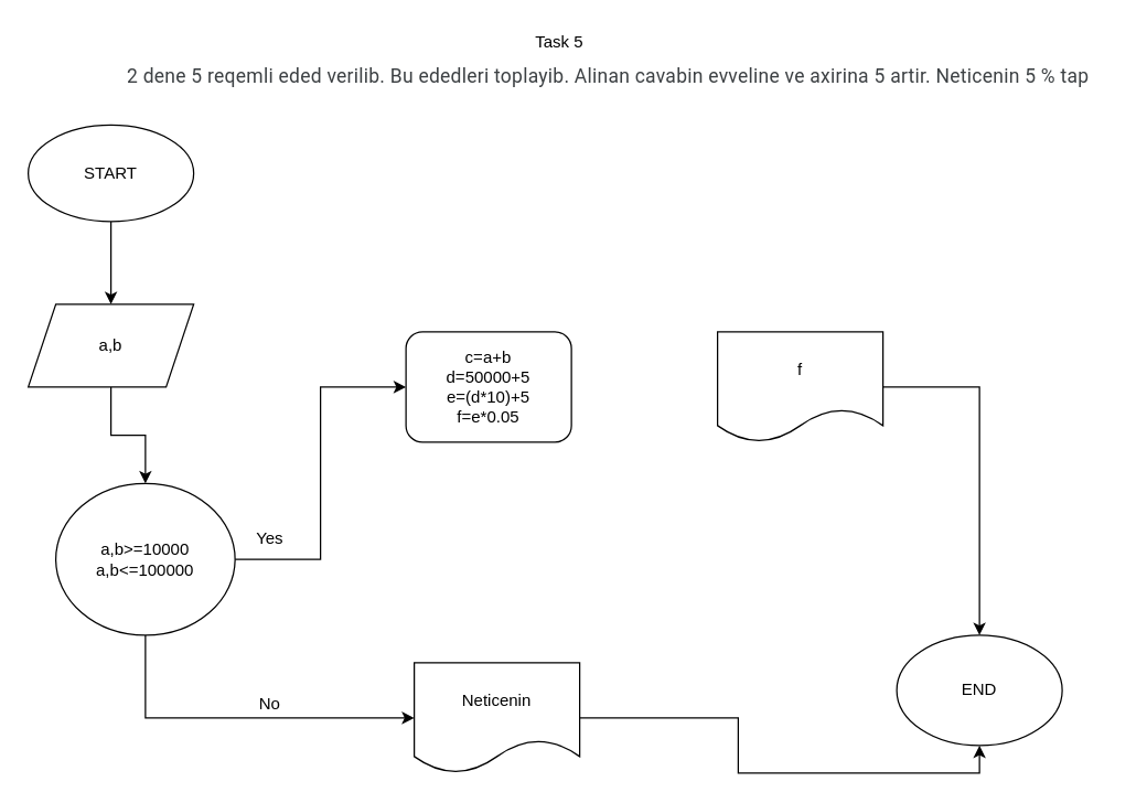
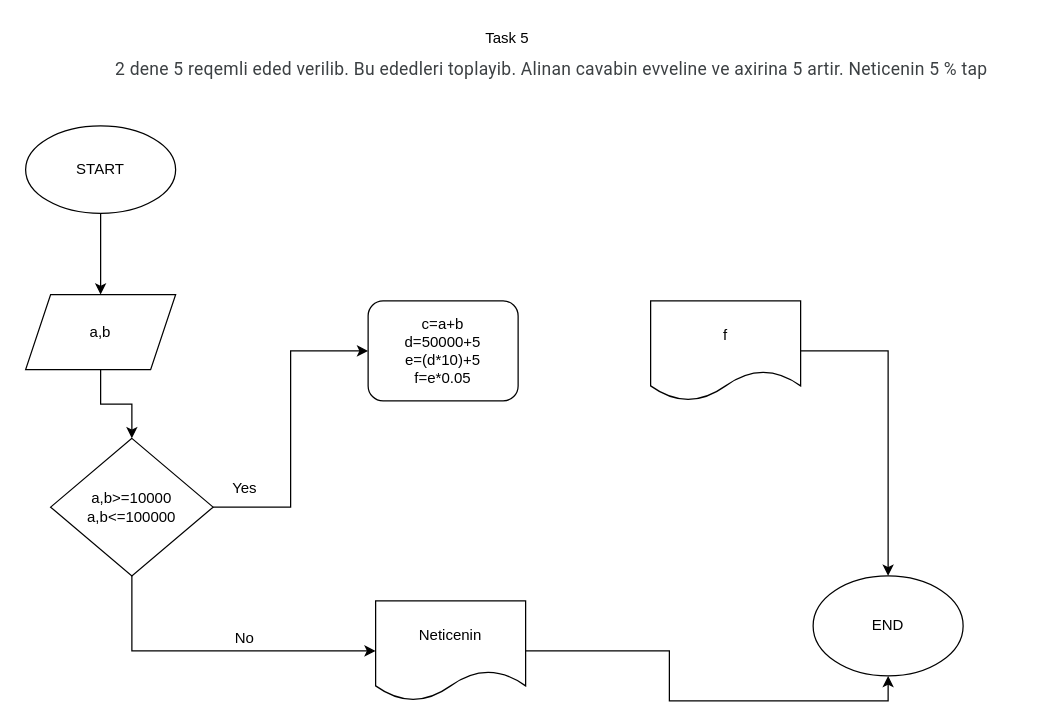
  <mxCell id="0" />
  <mxCell id="1" parent="0" />
  <mxCell id="2" value="END" style="ellipse;whiteSpace=wrap;html=1;" parent="1" vertex="1"><mxGeometry x="650" y="460" width="120" height="80" as="geometry" /></mxCell>
  <mxCell id="3" style="edgeStyle=orthogonalEdgeStyle;rounded=0;orthogonalLoop=1;jettySize=auto;html=1;exitX=0.5;exitY=1;exitDx=0;exitDy=0;entryX=0.5;entryY=0;entryDx=0;entryDy=0;" parent="1" source="4" target="8" edge="1"><mxGeometry relative="1" as="geometry" /></mxCell>
- <mxCell id="4" value="START" style="ellipse;whiteSpace=wrap;html=1;" parent="1" vertex="1"><mxGeometry x="20" y="90" width="120" height="70" as="geometry" /></mxCell>
+ <mxCell id="4" value="START" style="ellipse;whiteSpace=wrap;html=1;" parent="1" vertex="1"><mxGeometry x="20" y="100" width="120" height="70" as="geometry" /></mxCell>
  <mxCell id="5" value="Task 5" style="text;html=1;align=center;verticalAlign=middle;resizable=0;points=[];autosize=1;strokeColor=none;fillColor=none;" parent="1" vertex="1"><mxGeometry x="380" y="20" width="50" height="20" as="geometry" /></mxCell>
  <mxCell id="6" value="&lt;span style=&quot;color: rgb(60 , 64 , 67) ; font-family: &amp;#34;roboto&amp;#34; , &amp;#34;arial&amp;#34; , sans-serif ; font-size: 14px ; letter-spacing: 0.2px&quot;&gt;2 dene 5 reqemli eded verilib. Bu ededleri toplayib. Alinan cavabin evveline ve axirina 5 artir. Neticenin 5 % tap&lt;/span&gt;" style="text;whiteSpace=wrap;html=1;" parent="1" vertex="1"><mxGeometry x="90" y="40" width="720" height="40" as="geometry" /></mxCell>
  <mxCell id="7" style="edgeStyle=orthogonalEdgeStyle;rounded=0;orthogonalLoop=1;jettySize=auto;html=1;exitX=0.5;exitY=1;exitDx=0;exitDy=0;entryX=0.5;entryY=0;entryDx=0;entryDy=0;" parent="1" source="8" target="11" edge="1"><mxGeometry relative="1" as="geometry" /></mxCell>
- <mxCell id="8" value="a,b" style="shape=parallelogram;perimeter=parallelogramPerimeter;whiteSpace=wrap;html=1;fixedSize=1;" parent="1" vertex="1"><mxGeometry x="20" y="220" width="120" height="60" as="geometry" /></mxCell>
+ <mxCell id="8" value="a,b" style="shape=parallelogram;perimeter=parallelogramPerimeter;whiteSpace=wrap;html=1;fixedSize=1;" parent="1" vertex="1"><mxGeometry x="20" y="235" width="120" height="60" as="geometry" /></mxCell>
  <mxCell id="9" style="edgeStyle=orthogonalEdgeStyle;rounded=0;orthogonalLoop=1;jettySize=auto;html=1;exitX=1;exitY=0.5;exitDx=0;exitDy=0;entryX=0;entryY=0.5;entryDx=0;entryDy=0;" parent="1" source="11" target="12" edge="1"><mxGeometry relative="1" as="geometry" /></mxCell>
  <mxCell id="10" style="edgeStyle=orthogonalEdgeStyle;rounded=0;orthogonalLoop=1;jettySize=auto;html=1;exitX=0.5;exitY=1;exitDx=0;exitDy=0;entryX=0;entryY=0.5;entryDx=0;entryDy=0;" parent="1" source="11" target="17" edge="1"><mxGeometry relative="1" as="geometry" /></mxCell>
- <mxCell id="11" value="a,b&amp;gt;=10000&lt;br&gt;a,b&amp;lt;=100000" style="ellipse;whiteSpace=wrap;html=1;" parent="1" vertex="1"><mxGeometry x="40" y="350" width="130" height="110" as="geometry" /></mxCell>
+ <mxCell id="11" value="a,b&amp;gt;=10000&lt;br&gt;a,b&amp;lt;=100000" style="rhombus;whiteSpace=wrap;html=1;" parent="1" vertex="1"><mxGeometry x="40" y="350" width="130" height="110" as="geometry" /></mxCell>
  <mxCell id="12" value="c=a+b&lt;br&gt;d=50000+5&lt;br&gt;e=(d*10)+5&lt;br&gt;f=e*0.05" style="whiteSpace=wrap;html=1;rounded=1;" parent="1" vertex="1"><mxGeometry x="294" y="240" width="120" height="80" as="geometry" /></mxCell>
  <mxCell id="13" value="Yes" style="text;html=1;align=center;verticalAlign=middle;resizable=0;points=[];autosize=1;strokeColor=none;fillColor=none;" parent="1" vertex="1"><mxGeometry x="180" y="380" width="30" height="20" as="geometry" /></mxCell>
  <mxCell id="14" style="edgeStyle=orthogonalEdgeStyle;rounded=0;orthogonalLoop=1;jettySize=auto;html=1;exitX=1;exitY=0.5;exitDx=0;exitDy=0;entryX=0.5;entryY=0;entryDx=0;entryDy=0;" parent="1" source="15" target="2" edge="1"><mxGeometry relative="1" as="geometry" /></mxCell>
  <mxCell id="15" value="f" style="shape=document;whiteSpace=wrap;html=1;boundedLbl=1;" parent="1" vertex="1"><mxGeometry x="520" y="240" width="120" height="80" as="geometry" /></mxCell>
  <mxCell id="16" style="edgeStyle=orthogonalEdgeStyle;rounded=0;orthogonalLoop=1;jettySize=auto;html=1;exitX=1;exitY=0.5;exitDx=0;exitDy=0;entryX=0.5;entryY=1;entryDx=0;entryDy=0;" parent="1" source="17" target="2" edge="1"><mxGeometry relative="1" as="geometry" /></mxCell>
  <mxCell id="17" value="Neticenin" style="shape=document;whiteSpace=wrap;html=1;boundedLbl=1;" parent="1" vertex="1"><mxGeometry x="300" y="480" width="120" height="80" as="geometry" /></mxCell>
  <mxCell id="18" value="No" style="text;html=1;align=center;verticalAlign=middle;resizable=0;points=[];autosize=1;strokeColor=none;fillColor=none;" parent="1" vertex="1"><mxGeometry x="180" y="500" width="30" height="20" as="geometry" /></mxCell>
